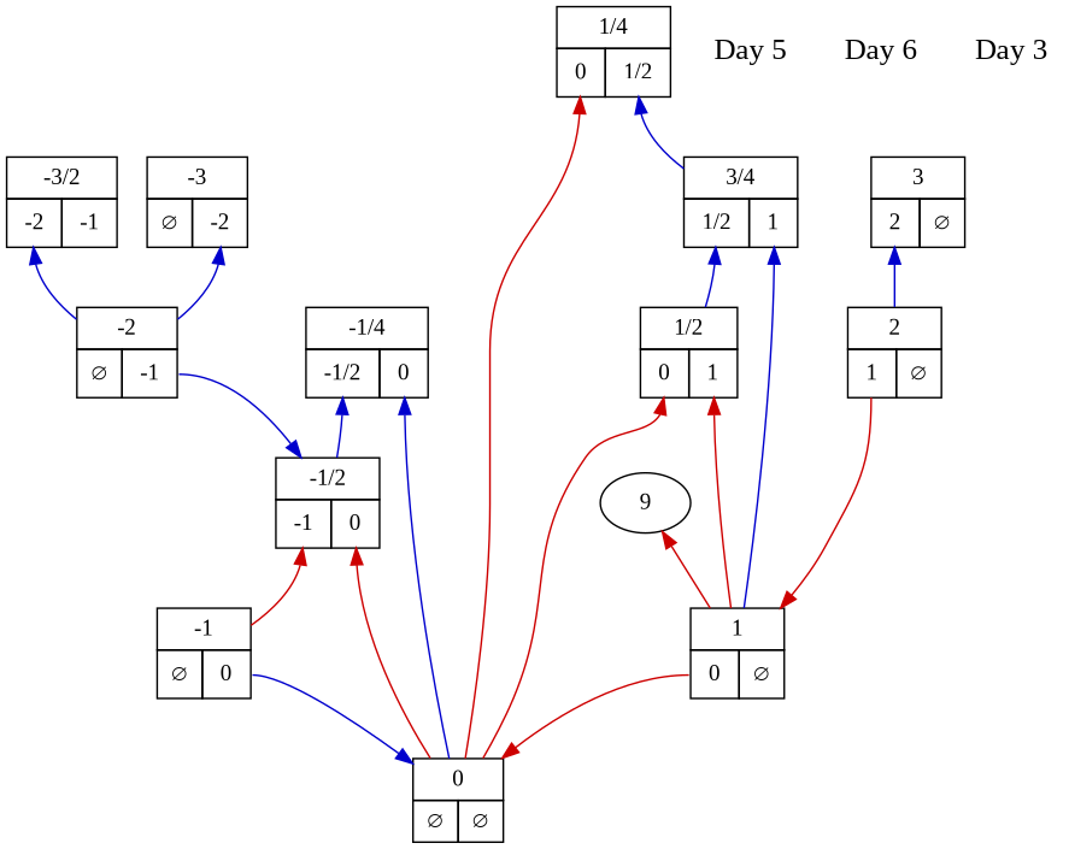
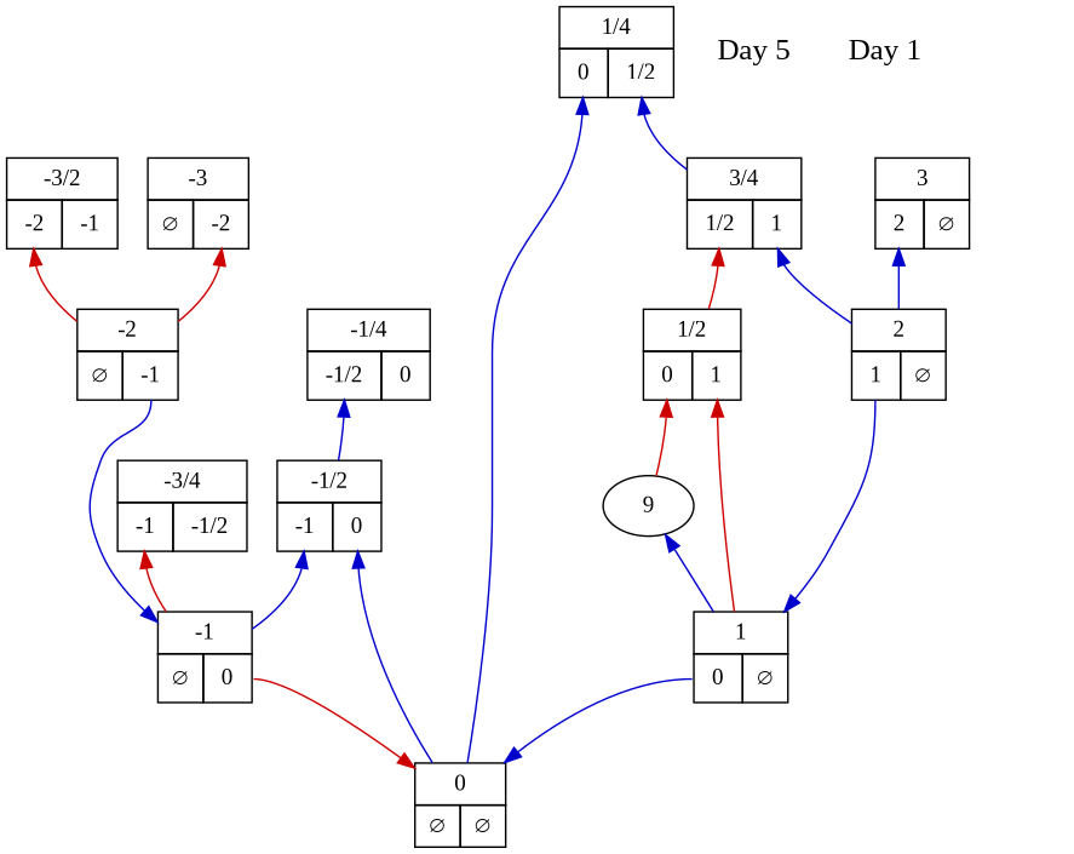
  digraph {
    fontname="Liberation Serif"
    node [fontname="Liberation Serif" margin=0 shape=none]
    edge [color=red3 fontname="Liberation Serif" tailport=L dir=back]
    n1 [label=<<TABLE BORDER="0" CELLBORDER="1" CELLSPACING="0" CELLPADDING="4">          <TR><TD COLSPAN="2">0</TD></TR>          <TR><TD PORT="L"> ∅ </TD><TD PORT="R"> ∅ </TD></TR>          </TABLE>>]
    n2 [fontsize=18 label="Day 5" margin=""]
-   n3 [fontsize=18 label="Day 6" margin=""]
+   n3 [fontsize=18 label="Day 1" margin=""]
    n4 [label=<<TABLE BORDER="0" CELLBORDER="1" CELLSPACING="0" CELLPADDING="4">          <TR><TD COLSPAN="2">-1</TD></TR>          <TR><TD PORT="L"> ∅ </TD><TD PORT="R"> <TABLE BORDER="0" CELLBORDER="0" CELLPADDING="0"><TR><TD PORT="0,1"> 0 </TD> &nbsp; </TR></TABLE> </TD></TR>          </TABLE>>]
    n5 [label=<<TABLE BORDER="0" CELLBORDER="1" CELLSPACING="0" CELLPADDING="4">          <TR><TD COLSPAN="2">1</TD></TR>          <TR><TD PORT="L"> <TABLE BORDER="0" CELLBORDER="0" CELLPADDING="0"><TR><TD PORT="0,1"> 0 </TD> &nbsp; </TR></TABLE> </TD><TD PORT="R"> ∅ </TD></TR>          </TABLE>>]
    n6 [label=<<TABLE BORDER="0" CELLBORDER="1" CELLSPACING="0" CELLPADDING="4">          <TR><TD COLSPAN="2">-2</TD></TR>          <TR><TD PORT="L"> ∅ </TD><TD PORT="R"> <TABLE BORDER="0" CELLBORDER="0" CELLPADDING="0"><TR><TD PORT="-1,1"> -1 </TD> &nbsp; </TR></TABLE> </TD></TR>          </TABLE>>]
    n7 [label=<<TABLE BORDER="0" CELLBORDER="1" CELLSPACING="0" CELLPADDING="4">          <TR><TD COLSPAN="2">2</TD></TR>          <TR><TD PORT="L"> <TABLE BORDER="0" CELLBORDER="0" CELLPADDING="0"><TR><TD PORT="1,1"> 1 </TD> &nbsp; </TR></TABLE> </TD><TD PORT="R"> ∅ </TD></TR>          </TABLE>>]
    n8 [label=9 margin="" shape=""]
    n9 [label=<<TABLE BORDER="0" CELLBORDER="1" CELLSPACING="0" CELLPADDING="4">          <TR><TD COLSPAN="2">1/2</TD></TR>          <TR><TD PORT="L"> <TABLE BORDER="0" CELLBORDER="0" CELLPADDING="0"><TR><TD PORT="0,1"> 0 </TD> &nbsp; </TR></TABLE> </TD><TD PORT="R"> <TABLE BORDER="0" CELLBORDER="0" CELLPADDING="0"><TR><TD PORT="1,1"> 1 </TD> &nbsp; </TR></TABLE> </TD></TR>          </TABLE>>]
    n10 [label=<<TABLE BORDER="0" CELLBORDER="1" CELLSPACING="0" CELLPADDING="4">          <TR><TD COLSPAN="2">-1/2</TD></TR>          <TR><TD PORT="L"> <TABLE BORDER="0" CELLBORDER="0" CELLPADDING="0"><TR><TD PORT="-1,1"> -1 </TD> &nbsp; </TR></TABLE> </TD><TD PORT="R"> <TABLE BORDER="0" CELLBORDER="0" CELLPADDING="0"><TR><TD PORT="0,1"> 0 </TD> &nbsp; </TR></TABLE> </TD></TR>          </TABLE>>]
-   n11 [fontsize=18 label="Day 3" margin=""]
    n12 [label=<<TABLE BORDER="0" CELLBORDER="1" CELLSPACING="0" CELLPADDING="4">          <TR><TD COLSPAN="2">-3</TD></TR>          <TR><TD PORT="L"> ∅ </TD><TD PORT="R"> <TABLE BORDER="0" CELLBORDER="0" CELLPADDING="0"><TR><TD PORT="-2,1"> -2 </TD> &nbsp; </TR></TABLE> </TD></TR>          </TABLE>>]
    n13 [label=<<TABLE BORDER="0" CELLBORDER="1" CELLSPACING="0" CELLPADDING="4">          <TR><TD COLSPAN="2">3</TD></TR>          <TR><TD PORT="L"> <TABLE BORDER="0" CELLBORDER="0" CELLPADDING="0"><TR><TD PORT="2,1"> 2 </TD> &nbsp; </TR></TABLE> </TD><TD PORT="R"> ∅ </TD></TR>          </TABLE>>]
    n14 [label=<<TABLE BORDER="0" CELLBORDER="1" CELLSPACING="0" CELLPADDING="4">          <TR><TD COLSPAN="2">1/4</TD></TR>          <TR><TD PORT="L"> <TABLE BORDER="0" CELLBORDER="0" CELLPADDING="0"><TR><TD PORT="0,1"> 0 </TD> &nbsp; </TR></TABLE> </TD><TD PORT="R"> <TABLE BORDER="0" CELLBORDER="0" CELLPADDING="0"><TR><TD PORT="1/2,1"> 1/2 </TD> &nbsp; </TR></TABLE> </TD></TR>          </TABLE>>]
    n15 [label=<<TABLE BORDER="0" CELLBORDER="1" CELLSPACING="0" CELLPADDING="4">          <TR><TD COLSPAN="2">3/4</TD></TR>          <TR><TD PORT="L"> <TABLE BORDER="0" CELLBORDER="0" CELLPADDING="0"><TR><TD PORT="1/2,1"> 1/2 </TD> &nbsp; </TR></TABLE> </TD><TD PORT="R"> <TABLE BORDER="0" CELLBORDER="0" CELLPADDING="0"><TR><TD PORT="1,1"> 1 </TD> &nbsp; </TR></TABLE> </TD></TR>          </TABLE>>]
    n16 [label=<<TABLE BORDER="0" CELLBORDER="1" CELLSPACING="0" CELLPADDING="4">          <TR><TD COLSPAN="2">-1/4</TD></TR>          <TR><TD PORT="L"> <TABLE BORDER="0" CELLBORDER="0" CELLPADDING="0"><TR><TD PORT="-1/2,1"> -1/2 </TD> &nbsp; </TR></TABLE> </TD><TD PORT="R"> <TABLE BORDER="0" CELLBORDER="0" CELLPADDING="0"><TR><TD PORT="0,1"> 0 </TD> &nbsp; </TR></TABLE> </TD></TR>          </TABLE>>]
+   n17 [label=<<TABLE BORDER="0" CELLBORDER="1" CELLSPACING="0" CELLPADDING="4">          <TR><TD COLSPAN="2">-3/4</TD></TR>          <TR><TD PORT="L"> <TABLE BORDER="0" CELLBORDER="0" CELLPADDING="0"><TR><TD PORT="-1,1"> -1 </TD> &nbsp; </TR></TABLE> </TD><TD PORT="R"> <TABLE BORDER="0" CELLBORDER="0" CELLPADDING="0"><TR><TD PORT="-1/2,1"> -1/2 </TD> &nbsp; </TR></TABLE> </TD></TR>          </TABLE>>]
    n18 [label=<<TABLE BORDER="0" CELLBORDER="1" CELLSPACING="0" CELLPADDING="4">          <TR><TD COLSPAN="2">-3/2</TD></TR>          <TR><TD PORT="L"> <TABLE BORDER="0" CELLBORDER="0" CELLPADDING="0"><TR><TD PORT="-2,1"> -2 </TD> &nbsp; </TR></TABLE> </TD><TD PORT="R"> <TABLE BORDER="0" CELLBORDER="0" CELLPADDING="0"><TR><TD PORT="-1,1"> -1 </TD> &nbsp; </TR></TABLE> </TD></TR>          </TABLE>>]
-   n4 -> n1 [color=blue3 tailport=R dir=""]
-   n5 -> n1 [dir=""]
-   n6 -> n10 [color=blue3 tailport=R dir=""]
-   n7 -> n5 [dir=""]
-   n8 -> n5
-   n9 -> n1
+   n4 -> n1 [tailport=R dir=""]
+   n5 -> n1 [color=blue3 dir=""]
+   n6 -> n4 [color=blue3 tailport=R dir=""]
+   n7 -> n5 [color=blue3 dir=""]
+   n8 -> n5 [color=blue3]
+   n9 -> n8
    n9 -> n5 [tailport=R]
-   n10 -> n1 [tailport=R]
-   n10 -> n4
-   n12 -> n6 [color=blue3 tailport=R]
+   n10 -> n1 [color=blue3 tailport=R]
+   n10 -> n4 [color=blue3]
+   n12 -> n6 [tailport=R]
    n13 -> n7 [color=blue3]
-   n14 -> n1
+   n14 -> n1 [color=blue3]
    n14 -> n15 [color=blue3 tailport=R]
-   n15 -> n5 [color=blue3 tailport=R]
-   n15 -> n9 [color=blue3]
-   n16 -> n1 [color=blue3 tailport=R]
+   n15 -> n7 [color=blue3 tailport=R]
+   n15 -> n9
    n16 -> n10 [color=blue3]
-   n18 -> n6 [color=blue3]
+   n17 -> n4
+   n18 -> n6
  }
